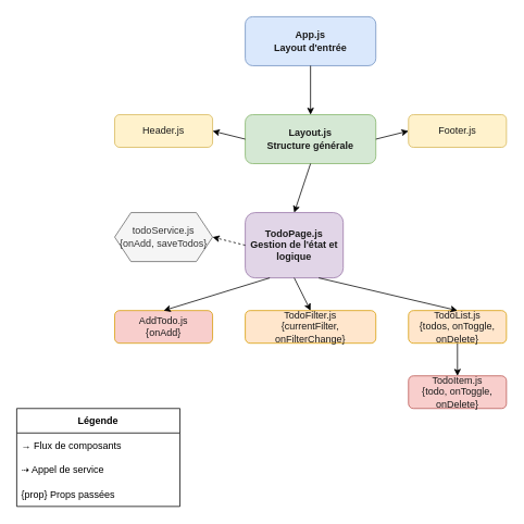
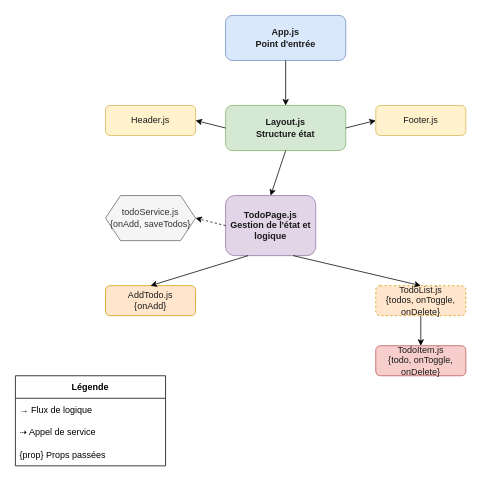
  <mxCell id="0" />
  <mxCell id="1" parent="0" />
- <mxCell id="2" value="App.js&#10;Layout d'entrée" style="rounded=1;whiteSpace=wrap;html=1;fillColor=#dae8fc;strokeColor=#6c8ebf;fontStyle=1;fontColor=#1A1A1A;" parent="1" vertex="1"><mxGeometry x="300" y="20" width="160" height="60" as="geometry" /></mxCell>
- <mxCell id="3" value="Layout.js&#10;Structure générale" style="rounded=1;whiteSpace=wrap;html=1;fillColor=#d5e8d4;strokeColor=#82b366;fontStyle=1;fontColor=#1A1A1A;" parent="1" vertex="1"><mxGeometry x="300" y="140" width="160" height="60" as="geometry" /></mxCell>
+ <mxCell id="2" value="App.js&#10;Point d'entrée" style="rounded=1;whiteSpace=wrap;html=1;fillColor=#dae8fc;strokeColor=#6c8ebf;fontStyle=1;fontColor=#1A1A1A;" parent="1" vertex="1"><mxGeometry x="300" y="20" width="160" height="60" as="geometry" /></mxCell>
+ <mxCell id="3" value="Layout.js&#10;Structure état" style="rounded=1;whiteSpace=wrap;html=1;fillColor=#d5e8d4;strokeColor=#82b366;fontStyle=1;fontColor=#1A1A1A;" parent="1" vertex="1"><mxGeometry x="300" y="140" width="160" height="60" as="geometry" /></mxCell>
  <mxCell id="4" value="Header.js" style="rounded=1;whiteSpace=wrap;html=1;fillColor=#fff2cc;strokeColor=#d6b656;fontColor=#1A1A1A;" parent="1" vertex="1"><mxGeometry x="140" y="140" width="120" height="40" as="geometry" /></mxCell>
  <mxCell id="5" value="Footer.js" style="rounded=1;whiteSpace=wrap;html=1;fillColor=#fff2cc;strokeColor=#d6b656;fontColor=#1A1A1A;" parent="1" vertex="1"><mxGeometry x="500" y="140" width="120" height="40" as="geometry" /></mxCell>
  <mxCell id="6" value="TodoPage.js&#10;Gestion de l'état et logique" style="rounded=1;whiteSpace=wrap;html=1;fillColor=#e1d5e7;strokeColor=#9673a6;fontStyle=1;fontColor=#1A1A1A;" parent="1" vertex="1"><mxGeometry x="300" y="260" width="120" height="80" as="geometry" /></mxCell>
- <mxCell id="7" value="AddTodo.js&#10;{onAdd}" style="rounded=1;whiteSpace=wrap;html=1;fillColor=#f8cecc;strokeColor=#d79b00;fontColor=#1A1A1A;" parent="1" vertex="1"><mxGeometry x="140" y="380" width="120" height="40" as="geometry" /></mxCell>
- <mxCell id="8" value="TodoFilter.js&#10;{currentFilter, onFilterChange}" style="rounded=1;whiteSpace=wrap;html=1;fillColor=#ffe6cc;strokeColor=#d79b00;fontColor=#1A1A1A;" parent="1" vertex="1"><mxGeometry x="300" y="380" width="160" height="40" as="geometry" /></mxCell>
- <mxCell id="9" value="TodoList.js&#10;{todos, onToggle, onDelete}" style="rounded=1;whiteSpace=wrap;html=1;fillColor=#ffe6cc;strokeColor=#d79b00;fontColor=#1A1A1A;" parent="1" vertex="1"><mxGeometry x="500" y="380" width="120" height="40" as="geometry" /></mxCell>
+ <mxCell id="7" value="AddTodo.js&#10;{onAdd}" style="rounded=1;whiteSpace=wrap;html=1;fillColor=#ffe6cc;strokeColor=#d79b00;fontColor=#1A1A1A;" parent="1" vertex="1"><mxGeometry x="140" y="380" width="120" height="40" as="geometry" /></mxCell>
+ <mxCell id="9" value="TodoList.js&#10;{todos, onToggle, onDelete}" style="rounded=1;whiteSpace=wrap;html=1;fillColor=#ffe6cc;strokeColor=#d79b00;fontColor=#1A1A1A;dashed=1;" parent="1" vertex="1"><mxGeometry x="500" y="380" width="120" height="40" as="geometry" /></mxCell>
  <mxCell id="10" value="TodoItem.js&#10;{todo, onToggle, onDelete}" style="rounded=1;whiteSpace=wrap;html=1;fillColor=#f8cecc;strokeColor=#b85450;fontColor=#1A1A1A;" parent="1" vertex="1"><mxGeometry x="500" y="460" width="120" height="40" as="geometry" /></mxCell>
  <mxCell id="11" value="todoService.js&#10;{onAdd, saveTodos}" style="shape=hexagon;perimeter=hexagonPerimeter2;whiteSpace=wrap;html=1;fixedSize=1;fillColor=#f5f5f5;strokeColor=#666666;fontColor=#333333;" parent="1" vertex="1"><mxGeometry x="140" y="260" width="120" height="60" as="geometry" /></mxCell>
  <mxCell id="12" value="" style="endArrow=classic;html=1;exitX=0.5;exitY=1;entryX=0.5;entryY=0;" parent="1" source="2" target="3" edge="1"><mxGeometry width="50" height="50" relative="1" as="geometry" /></mxCell>
  <mxCell id="13" value="" style="endArrow=classic;html=1;exitX=0.5;exitY=1;entryX=0.5;entryY=0;" parent="1" source="3" target="6" edge="1"><mxGeometry width="50" height="50" relative="1" as="geometry" /></mxCell>
  <mxCell id="14" value="" style="endArrow=classic;html=1;exitX=0;exitY=0.5;entryX=1;entryY=0.5;" parent="1" source="3" target="4" edge="1"><mxGeometry width="50" height="50" relative="1" as="geometry" /></mxCell>
  <mxCell id="15" value="" style="endArrow=classic;html=1;exitX=1;exitY=0.5;entryX=0;entryY=0.5;" parent="1" source="3" target="5" edge="1"><mxGeometry width="50" height="50" relative="1" as="geometry" /></mxCell>
- <mxCell id="16" value="" style="endArrow=classic;html=1;exitX=0.5;exitY=1;entryX=0.5;entryY=0;" parent="1" source="6" target="8" edge="1"><mxGeometry width="50" height="50" relative="1" as="geometry" /></mxCell>
  <mxCell id="17" value="" style="endArrow=classic;html=1;exitX=0.25;exitY=1;entryX=0.5;entryY=0;" parent="1" source="6" target="7" edge="1"><mxGeometry width="50" height="50" relative="1" as="geometry" /></mxCell>
  <mxCell id="18" value="" style="endArrow=classic;html=1;exitX=0.75;exitY=1;entryX=0.5;entryY=0;" parent="1" source="6" target="9" edge="1"><mxGeometry width="50" height="50" relative="1" as="geometry" /></mxCell>
  <mxCell id="19" value="" style="endArrow=classic;html=1;exitX=0.5;exitY=1;entryX=0.5;entryY=0;" parent="1" source="9" target="10" edge="1"><mxGeometry width="50" height="50" relative="1" as="geometry" /></mxCell>
  <mxCell id="20" value="" style="endArrow=classic;html=1;dashed=1;exitX=0;exitY=0.5;entryX=1;entryY=0.5;" parent="1" source="6" target="11" edge="1"><mxGeometry width="50" height="50" relative="1" as="geometry" /></mxCell>
  <mxCell id="21" value="Légende" style="swimlane;fontStyle=1;childLayout=stackLayout;horizontal=1;startSize=30;horizontalStack=0;resizeParent=1;resizeParentMax=0;resizeLast=0;collapsible=1;marginBottom=0;" parent="1" vertex="1"><mxGeometry x="20" y="500" width="200" height="120" as="geometry" /></mxCell>
- <mxCell id="22" value="→ Flux de composants" style="text;strokeColor=none;fillColor=none;align=left;verticalAlign=middle;spacingLeft=4;spacingRight=4;overflow=hidden;points=[[0,0.5],[1,0.5]];portConstraint=eastwest;rotatable=0;" parent="21" vertex="1"><mxGeometry y="30" width="200" height="30" as="geometry" /></mxCell>
+ <mxCell id="22" value="→ Flux de logique" style="text;strokeColor=none;fillColor=none;align=left;verticalAlign=middle;spacingLeft=4;spacingRight=4;overflow=hidden;points=[[0,0.5],[1,0.5]];portConstraint=eastwest;rotatable=0;" parent="21" vertex="1"><mxGeometry y="30" width="200" height="30" as="geometry" /></mxCell>
  <mxCell id="23" value="⇢ Appel de service" style="text;strokeColor=none;fillColor=none;align=left;verticalAlign=middle;spacingLeft=4;spacingRight=4;overflow=hidden;points=[[0,0.5],[1,0.5]];portConstraint=eastwest;rotatable=0;" parent="21" vertex="1"><mxGeometry y="60" width="200" height="30" as="geometry" /></mxCell>
  <mxCell id="24" value="{prop} Props passées" style="text;strokeColor=none;fillColor=none;align=left;verticalAlign=middle;spacingLeft=4;spacingRight=4;overflow=hidden;points=[[0,0.5],[1,0.5]];portConstraint=eastwest;rotatable=0;" parent="21" vertex="1"><mxGeometry y="90" width="200" height="30" as="geometry" /></mxCell>
